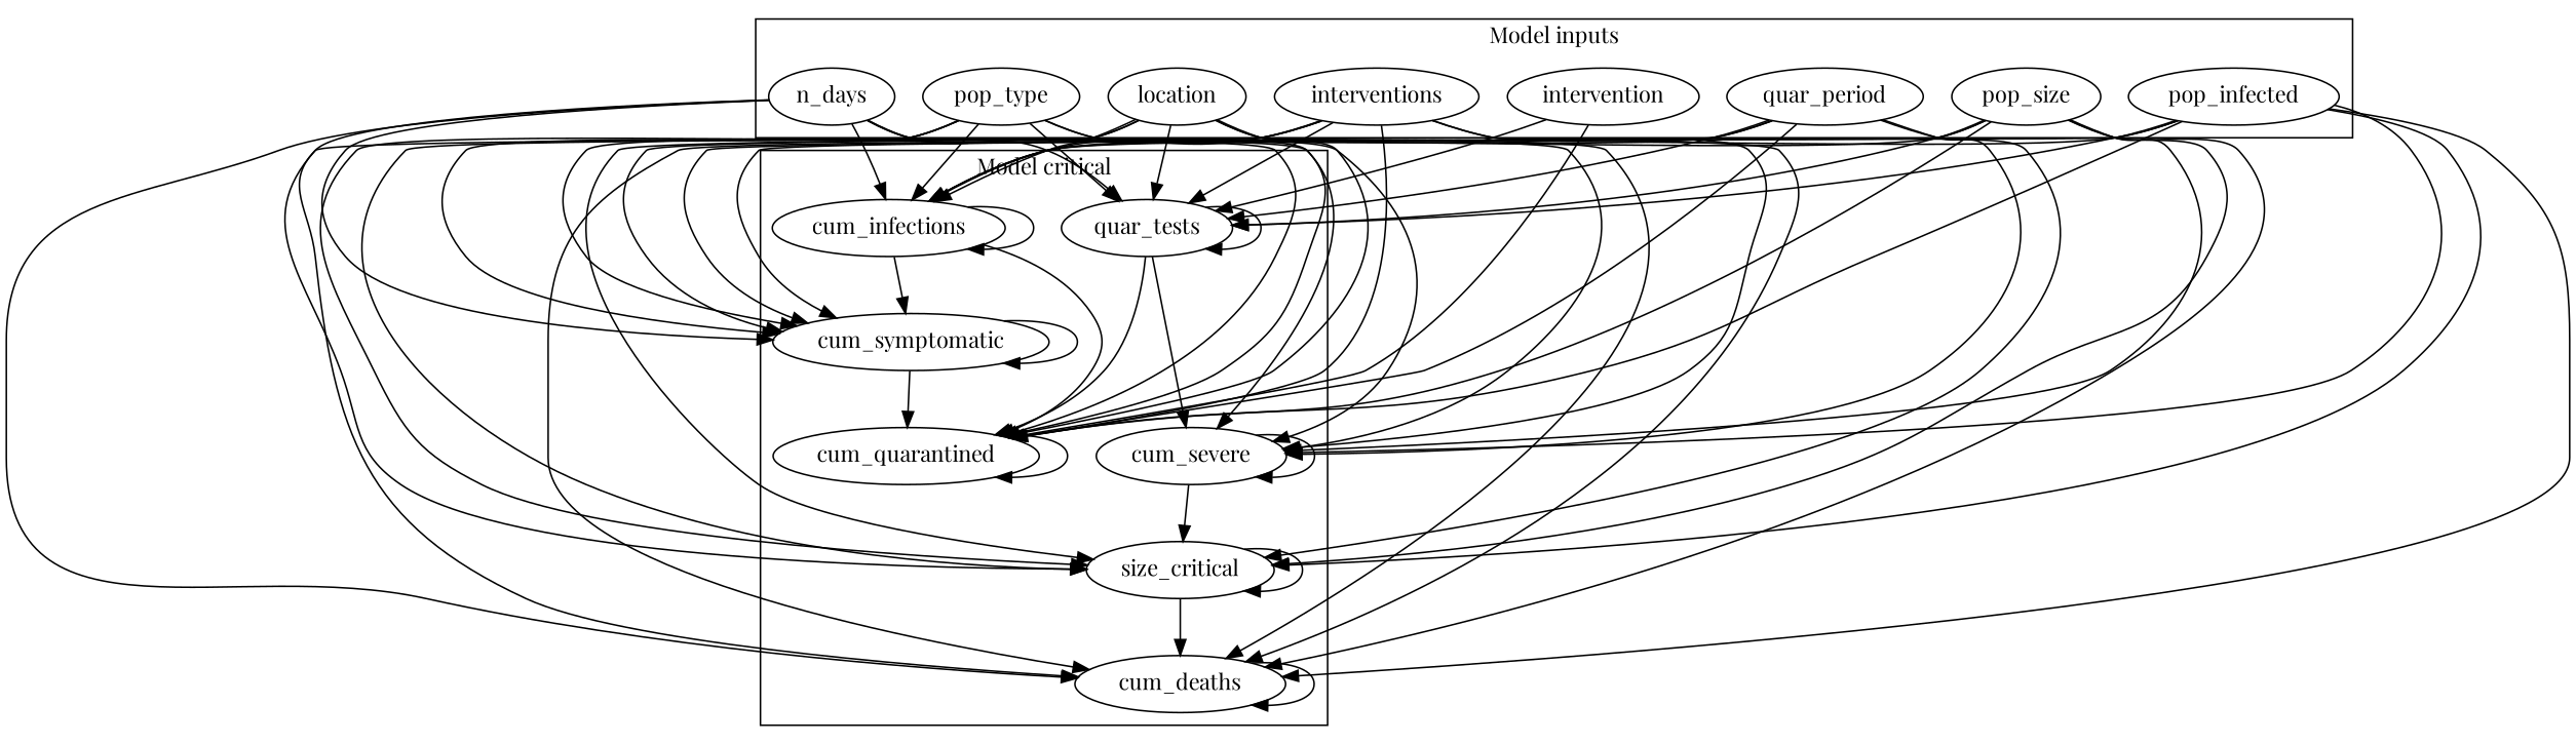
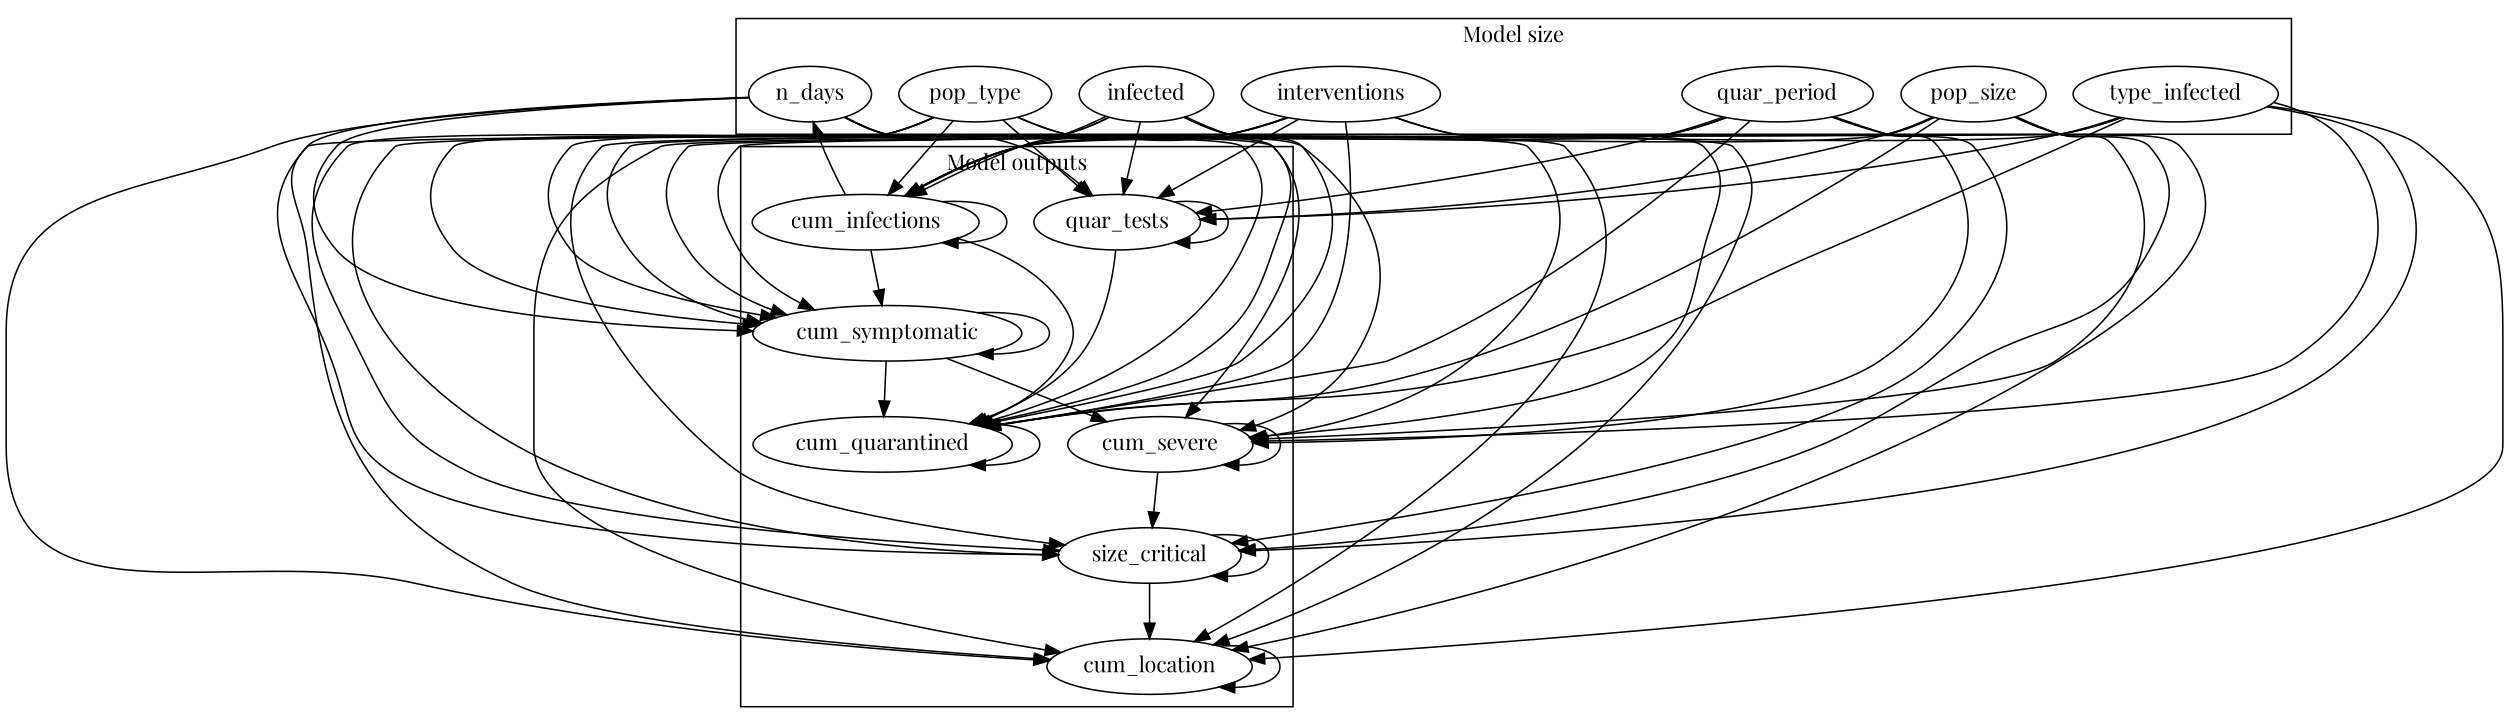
  digraph {
    fontname="Playfair Display"
    newrank=True
    rankdir=TB
    node [fontname="Playfair Display"]
    edge [fontname="Playfair Display"]
    quar_period
    n_days
    pop_type
    pop_size
-   pop_infected
-   location
+   pop_infected [label=type_infected]
+   location [label=infected]
    interventions
-   intervention
    n9 [label=quar_tests]
    cum_quarantined
    cum_infections
    cum_symptomatic
    cum_severe
    n14 [label=size_critical]
-   cum_deaths
+   cum_deaths [label=cum_location]
    subgraph cluster_1 {
-     label="Model inputs"
+     label="Model size"
      quar_period
      n_days
      pop_type
      pop_size
      pop_infected
      location
      interventions
-     intervention
    }
    subgraph cluster_2 {
-     label="Model critical"
+     label="Model outputs"
      n9
      cum_quarantined
      cum_infections
      cum_symptomatic
      cum_severe
      n14
      cum_deaths
    }
    quar_period -> n9
    quar_period -> cum_quarantined
    quar_period -> cum_infections
    quar_period -> cum_severe
    quar_period -> n14
    quar_period -> cum_deaths
    n_days -> n9
    n_days -> cum_quarantined
-   n_days -> cum_infections
+   cum_infections -> n_days
    n_days -> cum_symptomatic
    n_days -> cum_severe
    n_days -> n14
    n_days -> cum_deaths
    pop_type -> n9
    pop_type -> cum_quarantined
    pop_type -> cum_infections
    pop_type -> cum_symptomatic
    pop_type -> cum_severe
    pop_type -> n14
    pop_type -> cum_deaths
    pop_size -> n9
    pop_size -> cum_quarantined
    pop_size -> cum_infections
    pop_size -> cum_symptomatic
    pop_size -> cum_severe
    pop_size -> n14
    pop_size -> cum_deaths
    pop_infected -> n9
    pop_infected -> cum_quarantined
    pop_infected -> cum_infections
    pop_infected -> cum_symptomatic
    pop_infected -> cum_severe
    pop_infected -> n14
    pop_infected -> cum_deaths
    location -> n9
    location -> cum_quarantined
    location -> cum_infections
    location -> cum_symptomatic
    location -> cum_severe
    location -> n14
    location -> cum_deaths
    interventions -> n9
    interventions -> cum_quarantined
    interventions -> cum_infections
    interventions -> cum_symptomatic
    interventions -> cum_severe
    interventions -> n14
    interventions -> cum_deaths
-   intervention -> n9
-   intervention -> cum_quarantined
    n9 -> n9
    n9 -> cum_quarantined
    cum_quarantined -> cum_quarantined
    cum_infections -> cum_quarantined
    cum_infections -> cum_infections
    cum_infections -> cum_symptomatic
    cum_symptomatic -> cum_quarantined
    cum_symptomatic -> cum_symptomatic
-   n9 -> cum_severe
+   cum_symptomatic -> cum_severe
    cum_severe -> cum_severe
    cum_severe -> n14
    n14 -> n14
    n14 -> cum_deaths
    cum_deaths -> cum_deaths
  }
